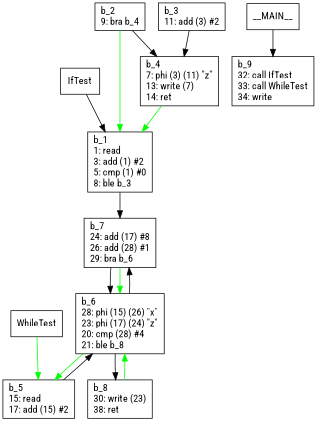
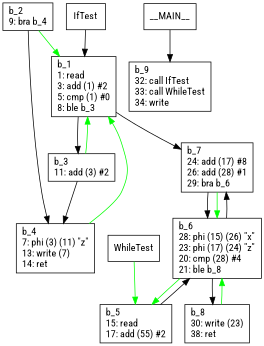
  digraph {
    fontname="Roboto Condensed"
    node [fontname="Roboto Condensed" shape=box]
    edge [fontname="Roboto Condensed"]
    n1 [label="b_1\l1: read\l3: add (1) #2\l5: cmp (1) #0\l8: ble b_3\l"]
    n2 [label="b_3\l11: add (3) #2\l"]
    n3 [label="b_7\l24: add (17) #8\l26: add (28) #1\l29: bra b_6\l"]
    IfTest
    n5 [label="b_2\l9: bra b_4\l"]
    n6 [label="b_4\l7: phi (3) (11) \"z\"\l13: write (7)\l14: ret \l"]
-   n7 [label="b_5\l15: read\l17: add (15) #2\l"]
+   n7 [label="b_5\l15: read\l17: add (55) #2\l"]
    n8 [label="b_6\l28: phi (15) (26) \"x\"\l23: phi (17) (24) \"z\"\l20: cmp (28) #4\l21: ble b_8\l"]
    WhileTest
    n10 [label="b_8\l30: write (23)\l38: ret \l"]
    n11 [label="b_9\l32: call IfTest\l33: call WhileTest\l34: write\l"]
    __MAIN__
+   n1 -> n2
    n1 -> n3
+   n2 -> n1 [color=green]
    n2 -> n6
    n3 -> n8
    n3 -> n8 [color=green]
    IfTest -> n1
    n5 -> n1 [color=green]
    n5 -> n6
    n6 -> n1 [color=green]
    n7 -> n8
    n8 -> n3
    n8 -> n7 [color=green]
    n8 -> n10
    WhileTest -> n7 [color=green]
    n10 -> n8 [color=green]
    __MAIN__ -> n11
  }
